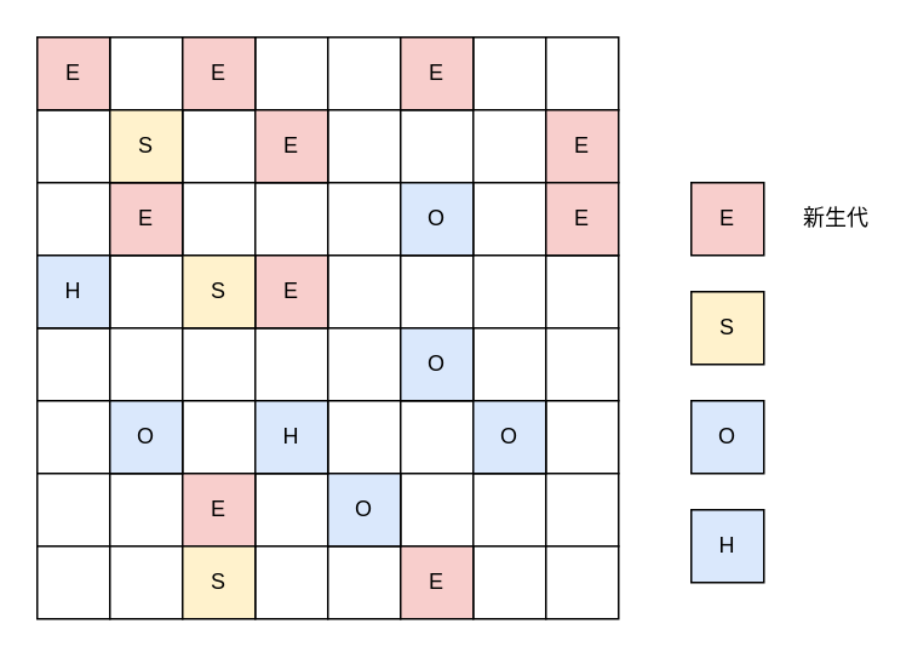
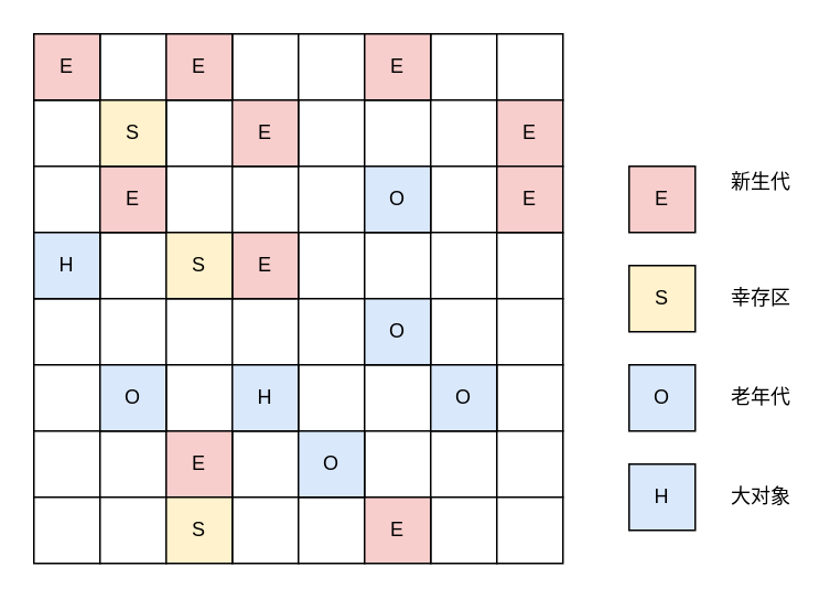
  <mxCell id="0" />
  <mxCell id="1" parent="0" />
  <mxCell id="2" value="" style="whiteSpace=wrap;html=1;aspect=fixed;" parent="1" vertex="1"><mxGeometry x="60" y="20" width="40" height="40" as="geometry" /></mxCell>
  <mxCell id="3" value="" style="whiteSpace=wrap;html=1;aspect=fixed;" parent="1" vertex="1"><mxGeometry x="140" y="20" width="40" height="40" as="geometry" /></mxCell>
  <mxCell id="4" value="" style="whiteSpace=wrap;html=1;aspect=fixed;" parent="1" vertex="1"><mxGeometry x="180" y="20" width="40" height="40" as="geometry" /></mxCell>
  <mxCell id="5" value="" style="whiteSpace=wrap;html=1;aspect=fixed;" parent="1" vertex="1"><mxGeometry x="260" y="20" width="40" height="40" as="geometry" /></mxCell>
  <mxCell id="6" value="" style="whiteSpace=wrap;html=1;aspect=fixed;" parent="1" vertex="1"><mxGeometry x="300" y="20" width="40" height="40" as="geometry" /></mxCell>
  <mxCell id="7" value="" style="whiteSpace=wrap;html=1;aspect=fixed;" parent="1" vertex="1"><mxGeometry x="20" y="60" width="40" height="40" as="geometry" /></mxCell>
  <mxCell id="8" value="" style="whiteSpace=wrap;html=1;aspect=fixed;" parent="1" vertex="1"><mxGeometry x="100" y="60" width="40" height="40" as="geometry" /></mxCell>
  <mxCell id="9" value="" style="whiteSpace=wrap;html=1;aspect=fixed;" parent="1" vertex="1"><mxGeometry x="180" y="60" width="40" height="40" as="geometry" /></mxCell>
  <mxCell id="10" value="" style="whiteSpace=wrap;html=1;aspect=fixed;" parent="1" vertex="1"><mxGeometry x="220" y="60" width="40" height="40" as="geometry" /></mxCell>
  <mxCell id="11" value="" style="whiteSpace=wrap;html=1;aspect=fixed;" parent="1" vertex="1"><mxGeometry x="260" y="60" width="40" height="40" as="geometry" /></mxCell>
  <mxCell id="12" value="" style="whiteSpace=wrap;html=1;aspect=fixed;" parent="1" vertex="1"><mxGeometry x="20" y="100" width="40" height="40" as="geometry" /></mxCell>
  <mxCell id="13" value="" style="whiteSpace=wrap;html=1;aspect=fixed;" parent="1" vertex="1"><mxGeometry x="100" y="100" width="40" height="40" as="geometry" /></mxCell>
  <mxCell id="14" value="" style="whiteSpace=wrap;html=1;aspect=fixed;" parent="1" vertex="1"><mxGeometry x="140" y="100" width="40" height="40" as="geometry" /></mxCell>
  <mxCell id="15" value="" style="whiteSpace=wrap;html=1;aspect=fixed;" parent="1" vertex="1"><mxGeometry x="180" y="100" width="40" height="40" as="geometry" /></mxCell>
  <mxCell id="16" value="" style="whiteSpace=wrap;html=1;aspect=fixed;" parent="1" vertex="1"><mxGeometry x="260" y="100" width="40" height="40" as="geometry" /></mxCell>
  <mxCell id="17" value="" style="whiteSpace=wrap;html=1;aspect=fixed;" parent="1" vertex="1"><mxGeometry x="60" y="140" width="40" height="40" as="geometry" /></mxCell>
  <mxCell id="18" value="" style="whiteSpace=wrap;html=1;aspect=fixed;" parent="1" vertex="1"><mxGeometry x="180" y="140" width="40" height="40" as="geometry" /></mxCell>
  <mxCell id="19" value="" style="whiteSpace=wrap;html=1;aspect=fixed;" parent="1" vertex="1"><mxGeometry x="220" y="140" width="40" height="40" as="geometry" /></mxCell>
  <mxCell id="20" value="" style="whiteSpace=wrap;html=1;aspect=fixed;" parent="1" vertex="1"><mxGeometry x="260" y="140" width="40" height="40" as="geometry" /></mxCell>
  <mxCell id="21" value="" style="whiteSpace=wrap;html=1;aspect=fixed;" parent="1" vertex="1"><mxGeometry x="300" y="140" width="40" height="40" as="geometry" /></mxCell>
  <mxCell id="22" value="" style="whiteSpace=wrap;html=1;aspect=fixed;" parent="1" vertex="1"><mxGeometry x="20" y="180" width="40" height="40" as="geometry" /></mxCell>
  <mxCell id="23" value="" style="whiteSpace=wrap;html=1;aspect=fixed;" parent="1" vertex="1"><mxGeometry x="60" y="180" width="40" height="40" as="geometry" /></mxCell>
  <mxCell id="24" value="" style="whiteSpace=wrap;html=1;aspect=fixed;" parent="1" vertex="1"><mxGeometry x="100" y="180" width="40" height="40" as="geometry" /></mxCell>
  <mxCell id="25" value="" style="whiteSpace=wrap;html=1;aspect=fixed;" parent="1" vertex="1"><mxGeometry x="140" y="180" width="40" height="40" as="geometry" /></mxCell>
  <mxCell id="26" value="" style="whiteSpace=wrap;html=1;aspect=fixed;" parent="1" vertex="1"><mxGeometry x="180" y="180" width="40" height="40" as="geometry" /></mxCell>
  <mxCell id="27" value="" style="whiteSpace=wrap;html=1;aspect=fixed;" parent="1" vertex="1"><mxGeometry x="260" y="180" width="40" height="40" as="geometry" /></mxCell>
  <mxCell id="28" value="" style="whiteSpace=wrap;html=1;aspect=fixed;" parent="1" vertex="1"><mxGeometry x="300" y="180" width="40" height="40" as="geometry" /></mxCell>
  <mxCell id="29" value="" style="whiteSpace=wrap;html=1;aspect=fixed;" parent="1" vertex="1"><mxGeometry x="20" y="220" width="40" height="40" as="geometry" /></mxCell>
  <mxCell id="30" value="" style="whiteSpace=wrap;html=1;aspect=fixed;" parent="1" vertex="1"><mxGeometry x="100" y="220" width="40" height="40" as="geometry" /></mxCell>
  <mxCell id="31" value="" style="whiteSpace=wrap;html=1;aspect=fixed;" parent="1" vertex="1"><mxGeometry x="180" y="220" width="40" height="40" as="geometry" /></mxCell>
  <mxCell id="32" value="" style="whiteSpace=wrap;html=1;aspect=fixed;" parent="1" vertex="1"><mxGeometry x="220" y="220" width="40" height="40" as="geometry" /></mxCell>
  <mxCell id="33" value="" style="whiteSpace=wrap;html=1;aspect=fixed;" parent="1" vertex="1"><mxGeometry x="300" y="220" width="40" height="40" as="geometry" /></mxCell>
  <mxCell id="34" value="" style="whiteSpace=wrap;html=1;aspect=fixed;" parent="1" vertex="1"><mxGeometry x="20" y="260" width="40" height="40" as="geometry" /></mxCell>
  <mxCell id="35" value="" style="whiteSpace=wrap;html=1;aspect=fixed;" parent="1" vertex="1"><mxGeometry x="60" y="260" width="40" height="40" as="geometry" /></mxCell>
  <mxCell id="36" value="" style="whiteSpace=wrap;html=1;aspect=fixed;" parent="1" vertex="1"><mxGeometry x="140" y="260" width="40" height="40" as="geometry" /></mxCell>
  <mxCell id="37" value="" style="whiteSpace=wrap;html=1;aspect=fixed;" parent="1" vertex="1"><mxGeometry x="220" y="260" width="40" height="40" as="geometry" /></mxCell>
  <mxCell id="38" value="" style="whiteSpace=wrap;html=1;aspect=fixed;" parent="1" vertex="1"><mxGeometry x="260" y="260" width="40" height="40" as="geometry" /></mxCell>
  <mxCell id="39" value="" style="whiteSpace=wrap;html=1;aspect=fixed;" parent="1" vertex="1"><mxGeometry x="300" y="260" width="40" height="40" as="geometry" /></mxCell>
  <mxCell id="40" value="" style="whiteSpace=wrap;html=1;aspect=fixed;" parent="1" vertex="1"><mxGeometry x="20" y="300" width="40" height="40" as="geometry" /></mxCell>
  <mxCell id="41" value="" style="whiteSpace=wrap;html=1;aspect=fixed;" parent="1" vertex="1"><mxGeometry x="60" y="300" width="40" height="40" as="geometry" /></mxCell>
  <mxCell id="42" value="" style="whiteSpace=wrap;html=1;aspect=fixed;" parent="1" vertex="1"><mxGeometry x="140" y="300" width="40" height="40" as="geometry" /></mxCell>
  <mxCell id="43" value="" style="whiteSpace=wrap;html=1;aspect=fixed;" parent="1" vertex="1"><mxGeometry x="180" y="300" width="40" height="40" as="geometry" /></mxCell>
  <mxCell id="44" value="" style="whiteSpace=wrap;html=1;aspect=fixed;" parent="1" vertex="1"><mxGeometry x="260" y="300" width="40" height="40" as="geometry" /></mxCell>
  <mxCell id="45" value="" style="whiteSpace=wrap;html=1;aspect=fixed;" parent="1" vertex="1"><mxGeometry x="300" y="300" width="40" height="40" as="geometry" /></mxCell>
  <mxCell id="46" value="O" style="whiteSpace=wrap;html=1;aspect=fixed;fillColor=#dae8fc;" parent="1" vertex="1"><mxGeometry x="380" y="220" width="40" height="40" as="geometry" /></mxCell>
  <mxCell id="47" value="H" style="whiteSpace=wrap;html=1;aspect=fixed;fillColor=#dae8fc;" parent="1" vertex="1"><mxGeometry x="380" y="280" width="40" height="40" as="geometry" /></mxCell>
  <mxCell id="48" value="E" style="whiteSpace=wrap;html=1;aspect=fixed;fillColor=#f8cecc;" parent="1" vertex="1"><mxGeometry x="380" y="100" width="40" height="40" as="geometry" /></mxCell>
  <mxCell id="49" value="S" style="whiteSpace=wrap;html=1;aspect=fixed;fillColor=#fff2cc;" parent="1" vertex="1"><mxGeometry x="380" y="160" width="40" height="40" as="geometry" /></mxCell>
- <mxCell id="50" value="新生代" style="text;html=1;strokeColor=none;fillColor=none;align=center;verticalAlign=middle;whiteSpace=wrap;rounded=0;" parent="1" vertex="1"><mxGeometry x="440" y="110" width="40" height="20" as="geometry" /></mxCell>
+ <mxCell id="50" value="新生代" style="text;html=1;strokeColor=none;fillColor=none;align=center;verticalAlign=middle;whiteSpace=wrap;rounded=0;" parent="1" vertex="1"><mxGeometry x="440" y="100" width="40" height="20" as="geometry" /></mxCell>
+ <mxCell id="51" value="幸存区" style="text;html=1;strokeColor=none;fillColor=none;align=center;verticalAlign=middle;whiteSpace=wrap;rounded=0;" parent="1" vertex="1"><mxGeometry x="440" y="170" width="40" height="20" as="geometry" /></mxCell>
+ <mxCell id="52" value="老年代" style="text;html=1;strokeColor=none;fillColor=none;align=center;verticalAlign=middle;whiteSpace=wrap;rounded=0;" parent="1" vertex="1"><mxGeometry x="440" y="230" width="40" height="20" as="geometry" /></mxCell>
+ <mxCell id="53" value="大对象" style="text;html=1;strokeColor=none;fillColor=none;align=center;verticalAlign=middle;whiteSpace=wrap;rounded=0;" parent="1" vertex="1"><mxGeometry x="440" y="290" width="40" height="20" as="geometry" /></mxCell>
  <mxCell id="54" value="E" style="whiteSpace=wrap;html=1;aspect=fixed;fillColor=#f8cecc;" parent="1" vertex="1"><mxGeometry x="220" y="20" width="40" height="40" as="geometry" /></mxCell>
  <mxCell id="55" value="E" style="whiteSpace=wrap;html=1;aspect=fixed;fillColor=#f8cecc;" parent="1" vertex="1"><mxGeometry x="100" y="20" width="40" height="40" as="geometry" /></mxCell>
  <mxCell id="56" value="E" style="whiteSpace=wrap;html=1;aspect=fixed;fillColor=#f8cecc;" parent="1" vertex="1"><mxGeometry x="20" y="20" width="40" height="40" as="geometry" /></mxCell>
  <mxCell id="57" value="E" style="whiteSpace=wrap;html=1;aspect=fixed;fillColor=#f8cecc;" parent="1" vertex="1"><mxGeometry x="220" y="300" width="40" height="40" as="geometry" /></mxCell>
  <mxCell id="58" value="E" style="whiteSpace=wrap;html=1;aspect=fixed;fillColor=#f8cecc;" parent="1" vertex="1"><mxGeometry x="100" y="260" width="40" height="40" as="geometry" /></mxCell>
  <mxCell id="59" value="E" style="whiteSpace=wrap;html=1;aspect=fixed;fillColor=#f8cecc;" parent="1" vertex="1"><mxGeometry x="140" y="60" width="40" height="40" as="geometry" /></mxCell>
  <mxCell id="60" value="E" style="whiteSpace=wrap;html=1;aspect=fixed;fillColor=#f8cecc;" parent="1" vertex="1"><mxGeometry x="60" y="100" width="40" height="40" as="geometry" /></mxCell>
  <mxCell id="61" value="E" style="whiteSpace=wrap;html=1;aspect=fixed;fillColor=#f8cecc;" parent="1" vertex="1"><mxGeometry x="140" y="140" width="40" height="40" as="geometry" /></mxCell>
  <mxCell id="62" value="S" style="whiteSpace=wrap;html=1;aspect=fixed;fillColor=#fff2cc;" parent="1" vertex="1"><mxGeometry x="60" y="60" width="40" height="40" as="geometry" /></mxCell>
  <mxCell id="63" value="S" style="whiteSpace=wrap;html=1;aspect=fixed;fillColor=#fff2cc;" parent="1" vertex="1"><mxGeometry x="100" y="140" width="40" height="40" as="geometry" /></mxCell>
  <mxCell id="64" value="S" style="whiteSpace=wrap;html=1;aspect=fixed;fillColor=#fff2cc;" parent="1" vertex="1"><mxGeometry x="100" y="300" width="40" height="40" as="geometry" /></mxCell>
  <mxCell id="65" value="O" style="whiteSpace=wrap;html=1;aspect=fixed;fillColor=#dae8fc;" parent="1" vertex="1"><mxGeometry x="220" y="100" width="40" height="40" as="geometry" /></mxCell>
  <mxCell id="66" value="O" style="whiteSpace=wrap;html=1;aspect=fixed;fillColor=#dae8fc;" parent="1" vertex="1"><mxGeometry x="220" y="180" width="40" height="40" as="geometry" /></mxCell>
  <mxCell id="67" value="O" style="whiteSpace=wrap;html=1;aspect=fixed;fillColor=#dae8fc;" parent="1" vertex="1"><mxGeometry x="180" y="260" width="40" height="40" as="geometry" /></mxCell>
  <mxCell id="68" value="O" style="whiteSpace=wrap;html=1;aspect=fixed;fillColor=#dae8fc;" parent="1" vertex="1"><mxGeometry x="60" y="220" width="40" height="40" as="geometry" /></mxCell>
  <mxCell id="69" value="E" style="whiteSpace=wrap;html=1;aspect=fixed;fillColor=#f8cecc;" parent="1" vertex="1"><mxGeometry x="300" y="60" width="40" height="40" as="geometry" /></mxCell>
  <mxCell id="70" value="E" style="whiteSpace=wrap;html=1;aspect=fixed;fillColor=#f8cecc;" parent="1" vertex="1"><mxGeometry x="300" y="100" width="40" height="40" as="geometry" /></mxCell>
  <mxCell id="71" value="O" style="whiteSpace=wrap;html=1;aspect=fixed;fillColor=#dae8fc;" parent="1" vertex="1"><mxGeometry x="260" y="220" width="40" height="40" as="geometry" /></mxCell>
  <mxCell id="72" value="H" style="whiteSpace=wrap;html=1;aspect=fixed;fillColor=#dae8fc;" parent="1" vertex="1"><mxGeometry x="140" y="220" width="40" height="40" as="geometry" /></mxCell>
  <mxCell id="73" value="H" style="whiteSpace=wrap;html=1;aspect=fixed;fillColor=#dae8fc;" parent="1" vertex="1"><mxGeometry x="20" y="140" width="40" height="40" as="geometry" /></mxCell>
